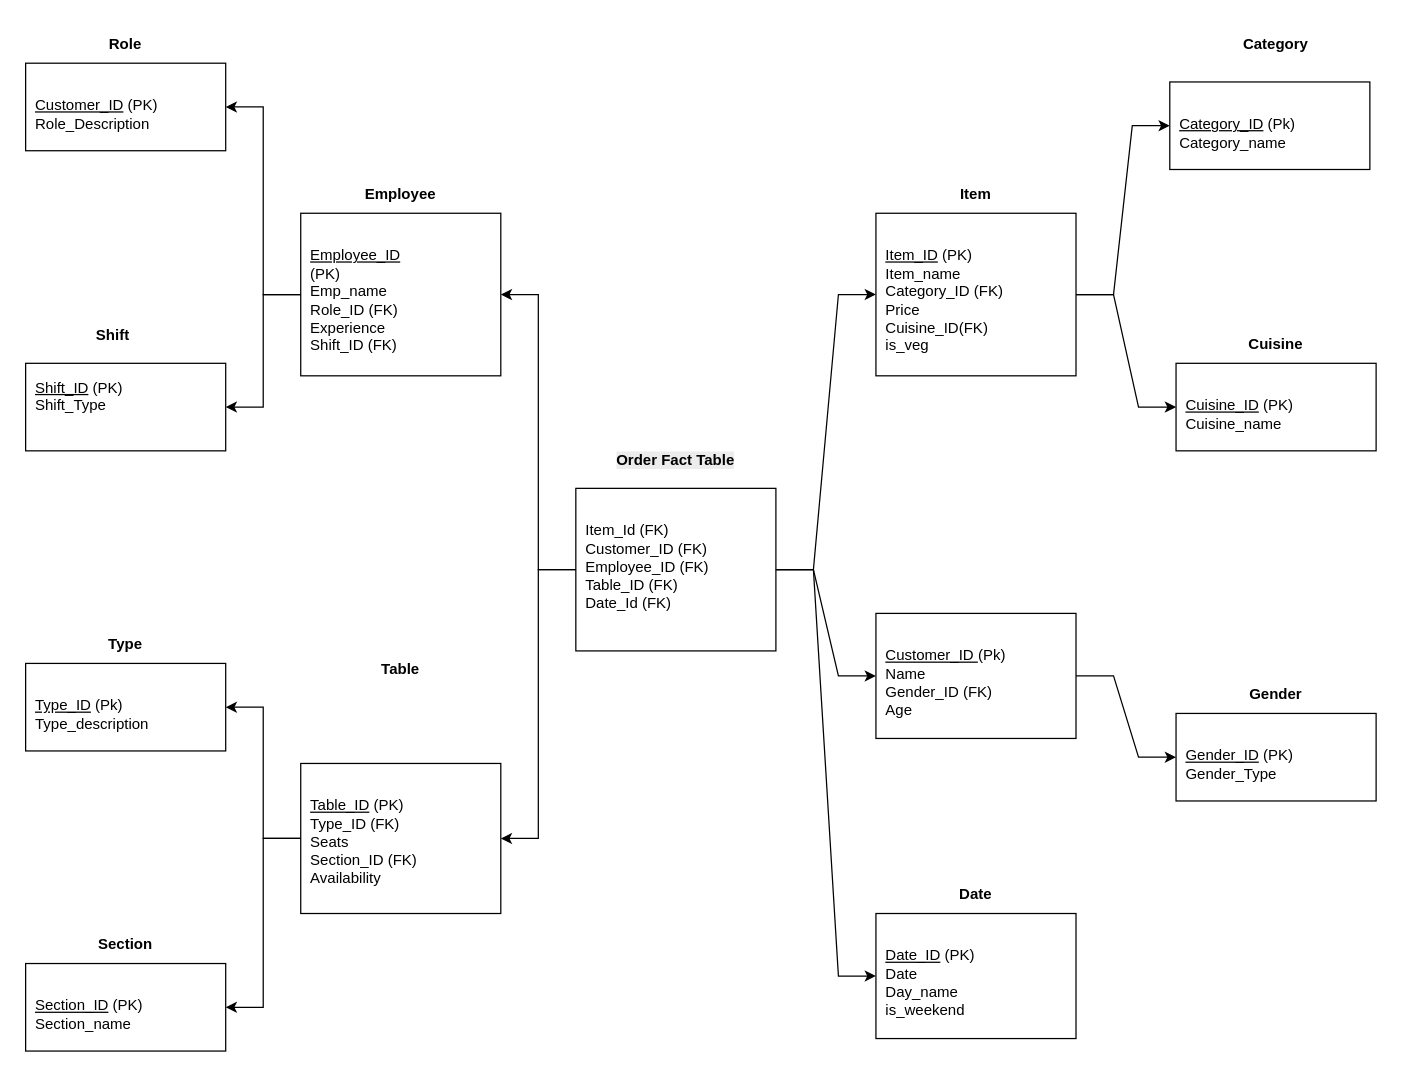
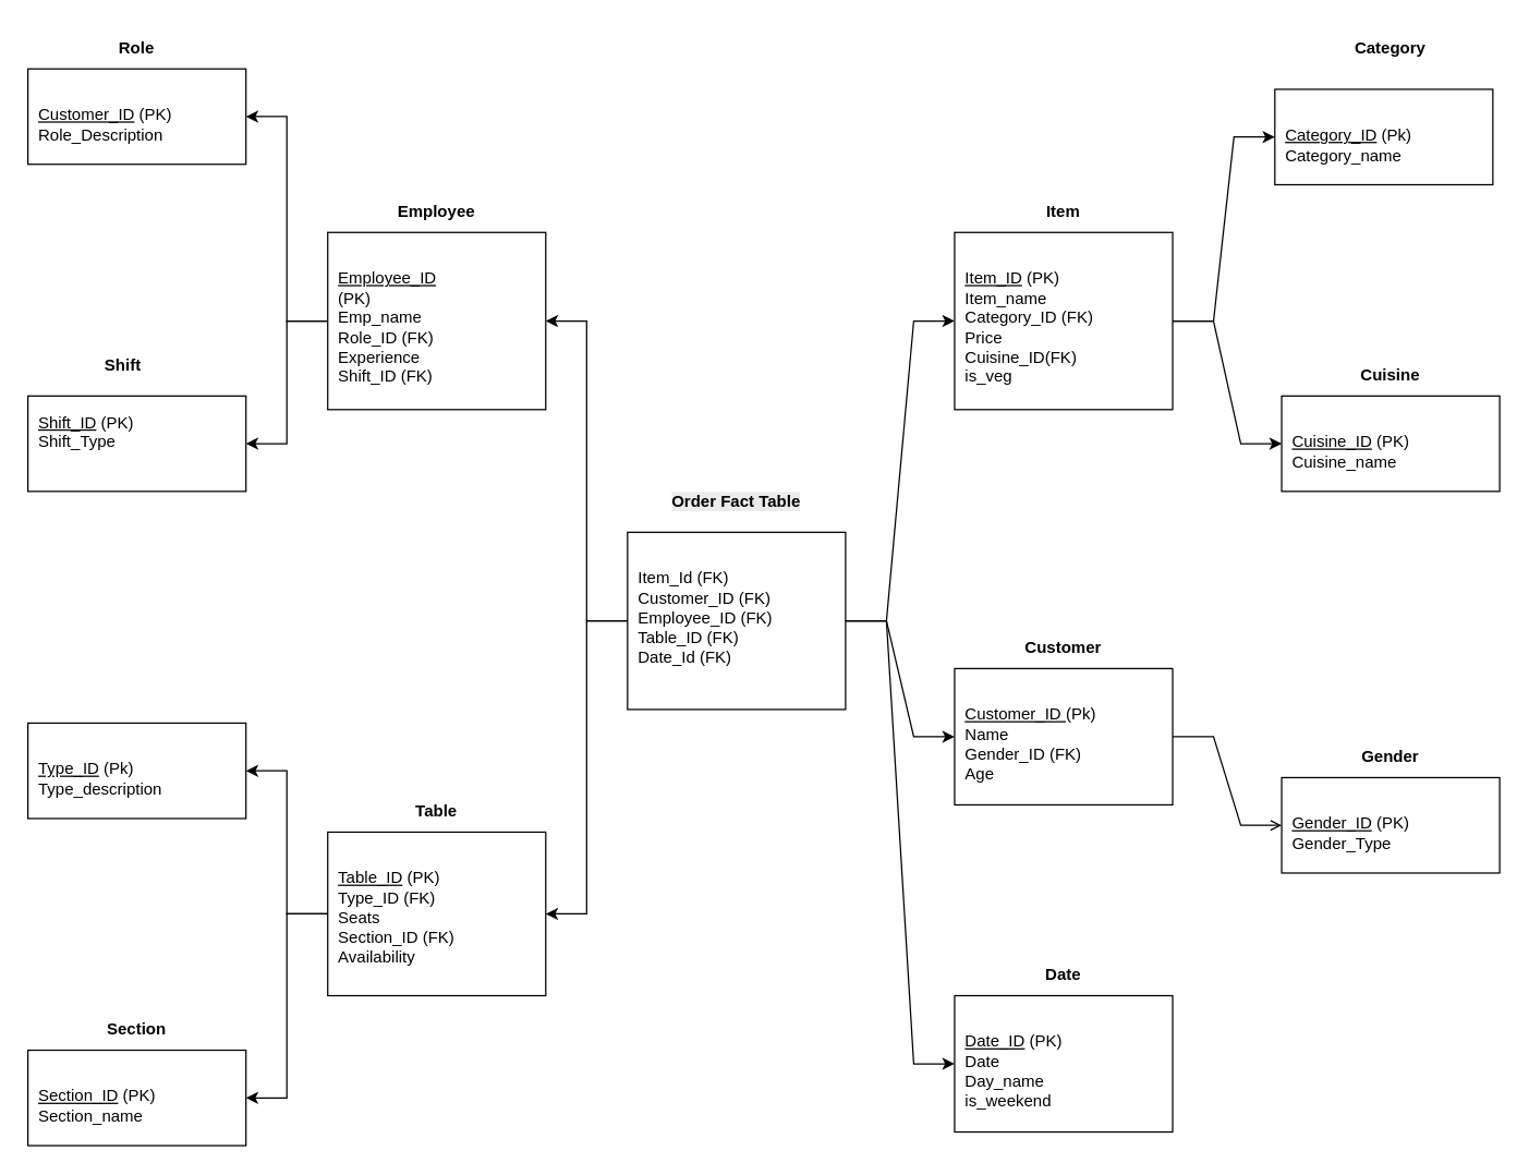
  <mxCell id="0" />
  <mxCell id="1" parent="0" />
  <mxCell id="2" value="&lt;div style=&quot;text-align: center;&quot;&gt;&lt;br&gt;&lt;/div&gt;&lt;u&gt;Customer_ID&lt;/u&gt; (PK)&lt;br&gt;Role_Description" style="shape=rectangle;whiteSpace=wrap;html=1;strokeWidth=1;fillColor=#ffffff;fontColor=#000000;align=left;verticalAlign=top;spacingLeft=4;spacingTop=4;spacing=4;" parent="1" vertex="1"><mxGeometry x="20" y="50" width="160" height="70" as="geometry" /></mxCell>
  <mxCell id="3" value="&lt;div style=&quot;text-align: center;&quot;&gt;&lt;u style=&quot;background-color: transparent; color: light-dark(rgb(0, 0, 0), rgb(237, 237, 237)); text-align: left;&quot;&gt;Shift_ID&lt;/u&gt;&lt;span style=&quot;background-color: transparent; color: light-dark(rgb(0, 0, 0), rgb(237, 237, 237)); text-align: left;&quot;&gt; (PK)&lt;/span&gt;&lt;/div&gt;Shift_Type" style="shape=rectangle;whiteSpace=wrap;html=1;strokeWidth=1;fillColor=#ffffff;fontColor=#000000;align=left;verticalAlign=top;spacingLeft=4;spacingTop=4;spacing=4;" parent="1" vertex="1"><mxGeometry x="20" y="290" width="160" height="70" as="geometry" /></mxCell>
  <mxCell id="4" value="&lt;div style=&quot;text-align: center;&quot;&gt;&lt;br&gt;&lt;/div&gt;&lt;u&gt;Type_ID&lt;/u&gt; (Pk)&lt;br&gt;Type_description" style="shape=rectangle;whiteSpace=wrap;html=1;strokeWidth=1;fillColor=#ffffff;fontColor=#000000;align=left;verticalAlign=top;spacingLeft=4;spacingTop=4;spacing=4;" parent="1" vertex="1"><mxGeometry x="20" y="530" width="160" height="70" as="geometry" /></mxCell>
  <mxCell id="5" value="&lt;div style=&quot;text-align: center;&quot;&gt;&lt;br&gt;&lt;/div&gt;&lt;u&gt;Section_ID&lt;/u&gt; (PK)&lt;br&gt;Section_name" style="shape=rectangle;whiteSpace=wrap;html=1;strokeWidth=1;fillColor=#ffffff;fontColor=#000000;align=left;verticalAlign=top;spacingLeft=4;spacingTop=4;spacing=4;" parent="1" vertex="1"><mxGeometry x="20" y="770" width="160" height="70" as="geometry" /></mxCell>
  <mxCell id="6" value="&lt;div style=&quot;text-align: center;&quot;&gt;&lt;br&gt;&lt;/div&gt;&lt;u&gt;Employee_ID&lt;/u&gt;&lt;br&gt;(PK)&lt;br&gt;Emp_name&lt;br&gt;Role_ID (FK)&lt;br&gt;Experience&lt;br&gt;Shift_ID (FK)" style="shape=rectangle;whiteSpace=wrap;html=1;strokeWidth=1;fillColor=#ffffff;fontColor=#000000;align=left;verticalAlign=top;spacingLeft=4;spacingTop=4;spacing=4;" parent="1" vertex="1"><mxGeometry x="240" y="170" width="160" height="130" as="geometry" /></mxCell>
  <mxCell id="7" value="&lt;div style=&quot;text-align: center;&quot;&gt;&lt;br&gt;&lt;/div&gt;&lt;u&gt;Table_ID&lt;/u&gt; (PK)&lt;br&gt;Type_ID (FK)&lt;br&gt;Seats&lt;br&gt;Section_ID (FK)&lt;br&gt;Availability" style="shape=rectangle;whiteSpace=wrap;html=1;strokeWidth=1;fillColor=#ffffff;fontColor=#000000;align=left;verticalAlign=top;spacingLeft=4;spacingTop=4;spacing=4;" parent="1" vertex="1"><mxGeometry x="240" y="610" width="160" height="120" as="geometry" /></mxCell>
  <mxCell id="8" value="&lt;div style=&quot;text-align: center;&quot;&gt;&lt;br&gt;&lt;/div&gt;Item_Id (FK)&lt;br&gt;Customer_ID (FK)&lt;br&gt;Employee_ID (FK)&lt;br&gt;Table_ID (FK)&lt;br&gt;Date_Id (FK)" style="shape=rectangle;whiteSpace=wrap;html=1;strokeWidth=1;fillColor=#ffffff;fontColor=#000000;align=left;verticalAlign=top;spacingLeft=4;spacingTop=4;spacing=4;" parent="1" vertex="1"><mxGeometry x="460" y="390" width="160" height="130" as="geometry" /></mxCell>
  <mxCell id="9" value="&lt;div style=&quot;text-align: center;&quot;&gt;&lt;br&gt;&lt;/div&gt;&lt;u&gt;Item_ID&lt;/u&gt; (PK)&lt;br&gt;Item_name&lt;br&gt;Category_ID (FK)&lt;br&gt;Price&lt;br&gt;Cuisine_ID(FK)&lt;br&gt;is_veg" style="shape=rectangle;whiteSpace=wrap;html=1;strokeWidth=1;fillColor=#ffffff;fontColor=#000000;align=left;verticalAlign=top;spacingLeft=4;spacingTop=4;spacing=4;" parent="1" vertex="1"><mxGeometry x="700" y="170" width="160" height="130" as="geometry" /></mxCell>
  <mxCell id="10" value="&lt;div style=&quot;text-align: center;&quot;&gt;&lt;br&gt;&lt;/div&gt;&lt;u&gt;Customer_ID&amp;nbsp;&lt;/u&gt;(Pk)&lt;br&gt;Name&lt;br&gt;Gender_ID (FK)&lt;br&gt;Age" style="shape=rectangle;whiteSpace=wrap;html=1;strokeWidth=1;fillColor=#ffffff;fontColor=#000000;align=left;verticalAlign=top;spacingLeft=4;spacingTop=4;spacing=4;" parent="1" vertex="1"><mxGeometry x="700" y="490" width="160" height="100" as="geometry" /></mxCell>
  <mxCell id="11" value="&lt;div style=&quot;text-align: center;&quot;&gt;&lt;br&gt;&lt;/div&gt;&lt;u&gt;Date_ID&lt;/u&gt; (PK)&lt;br&gt;Date&lt;br&gt;Day_name&lt;br&gt;is_weekend" style="shape=rectangle;whiteSpace=wrap;html=1;strokeWidth=1;fillColor=#ffffff;fontColor=#000000;align=left;verticalAlign=top;spacingLeft=4;spacingTop=4;spacing=4;" parent="1" vertex="1"><mxGeometry x="700" y="730" width="160" height="100" as="geometry" /></mxCell>
  <mxCell id="12" value="&lt;div style=&quot;text-align: center;&quot;&gt;&lt;br&gt;&lt;/div&gt;&lt;u&gt;Category_ID&lt;/u&gt; (Pk)&lt;br&gt;Category_name" style="shape=rectangle;whiteSpace=wrap;html=1;strokeWidth=1;fillColor=#ffffff;fontColor=#000000;align=left;verticalAlign=top;spacingLeft=4;spacingTop=4;spacing=4;" parent="1" vertex="1"><mxGeometry x="935" y="65" width="160" height="70" as="geometry" /></mxCell>
  <mxCell id="13" value="&lt;div style=&quot;text-align: center;&quot;&gt;&lt;br&gt;&lt;/div&gt;&lt;u&gt;Cuisine_ID&lt;/u&gt; (PK)&lt;br&gt;Cuisine_name" style="shape=rectangle;whiteSpace=wrap;html=1;strokeWidth=1;fillColor=#ffffff;fontColor=#000000;align=left;verticalAlign=top;spacingLeft=4;spacingTop=4;spacing=4;" parent="1" vertex="1"><mxGeometry x="940" y="290" width="160" height="70" as="geometry" /></mxCell>
  <mxCell id="14" value="&lt;div style=&quot;text-align: center;&quot;&gt;&lt;br&gt;&lt;/div&gt;&lt;u&gt;Gender_ID&lt;/u&gt; (PK)&lt;br&gt;Gender_Type" style="shape=rectangle;whiteSpace=wrap;html=1;strokeWidth=1;fillColor=#ffffff;fontColor=#000000;align=left;verticalAlign=top;spacingLeft=4;spacingTop=4;spacing=4;" parent="1" vertex="1"><mxGeometry x="940" y="570" width="160" height="70" as="geometry" /></mxCell>
  <mxCell id="15" style="edgeStyle=entityRelationEdgeStyle;endArrow=classic;html=1;rounded=0;" parent="1" source="6" target="2" edge="1"><mxGeometry relative="1" as="geometry" /></mxCell>
  <mxCell id="16" style="edgeStyle=entityRelationEdgeStyle;endArrow=classic;html=1;rounded=0;" parent="1" source="6" target="3" edge="1"><mxGeometry relative="1" as="geometry" /></mxCell>
  <mxCell id="17" style="edgeStyle=entityRelationEdgeStyle;endArrow=classic;html=1;rounded=0;" parent="1" source="8" target="6" edge="1"><mxGeometry relative="1" as="geometry" /></mxCell>
  <mxCell id="18" style="edgeStyle=entityRelationEdgeStyle;endArrow=classic;html=1;rounded=0;" parent="1" source="7" target="4" edge="1"><mxGeometry relative="1" as="geometry" /></mxCell>
  <mxCell id="19" style="edgeStyle=entityRelationEdgeStyle;endArrow=classic;html=1;rounded=0;" parent="1" source="7" target="5" edge="1"><mxGeometry relative="1" as="geometry" /></mxCell>
  <mxCell id="20" style="edgeStyle=entityRelationEdgeStyle;endArrow=classic;html=1;rounded=0;" parent="1" source="8" target="7" edge="1"><mxGeometry relative="1" as="geometry" /></mxCell>
  <mxCell id="21" style="edgeStyle=entityRelationEdgeStyle;endArrow=classic;html=1;rounded=0;" parent="1" source="8" target="9" edge="1"><mxGeometry relative="1" as="geometry" /></mxCell>
  <mxCell id="22" style="edgeStyle=entityRelationEdgeStyle;endArrow=classic;html=1;rounded=0;" parent="1" source="9" target="12" edge="1"><mxGeometry relative="1" as="geometry" /></mxCell>
  <mxCell id="23" style="edgeStyle=entityRelationEdgeStyle;endArrow=classic;html=1;rounded=0;" parent="1" source="9" target="13" edge="1"><mxGeometry relative="1" as="geometry" /></mxCell>
  <mxCell id="24" style="edgeStyle=entityRelationEdgeStyle;endArrow=classic;html=1;rounded=0;" parent="1" source="8" target="10" edge="1"><mxGeometry relative="1" as="geometry" /></mxCell>
- <mxCell id="25" style="edgeStyle=entityRelationEdgeStyle;endArrow=classic;html=1;rounded=0;" parent="1" source="10" target="14" edge="1"><mxGeometry relative="1" as="geometry" /></mxCell>
+ <mxCell id="25" style="edgeStyle=entityRelationEdgeStyle;endArrow=open;html=1;rounded=0;" parent="1" source="10" target="14" edge="1"><mxGeometry relative="1" as="geometry" /></mxCell>
  <mxCell id="26" style="edgeStyle=entityRelationEdgeStyle;endArrow=classic;html=1;rounded=0;" parent="1" source="8" target="11" edge="1"><mxGeometry relative="1" as="geometry" /></mxCell>
  <mxCell id="27" value="&#10;&lt;b style=&quot;forced-color-adjust: none; color: rgb(0, 0, 0); font-family: Helvetica; font-size: 12px; font-style: normal; font-variant-ligatures: normal; font-variant-caps: normal; letter-spacing: normal; orphans: 2; text-align: center; text-indent: 0px; text-transform: none; widows: 2; word-spacing: 0px; -webkit-text-stroke-width: 0px; white-space: normal; background-color: rgb(236, 236, 236); text-decoration-thickness: initial; text-decoration-style: initial; text-decoration-color: initial;&quot;&gt;Order Fact Table&lt;/b&gt;&#10;&#10;" style="text;html=1;whiteSpace=wrap;strokeColor=none;fillColor=none;align=center;verticalAlign=middle;rounded=0;" vertex="1" parent="1"><mxGeometry x="485" y="360" width="110" height="30" as="geometry" /></mxCell>
+ <mxCell id="28" value="&lt;b&gt;Customer&lt;/b&gt;" style="text;html=1;whiteSpace=wrap;strokeColor=none;fillColor=none;align=center;verticalAlign=middle;rounded=0;" vertex="1" parent="1"><mxGeometry x="750" y="460" width="60" height="30" as="geometry" /></mxCell>
  <mxCell id="29" value="&lt;b&gt;Item&lt;/b&gt;" style="text;html=1;whiteSpace=wrap;strokeColor=none;fillColor=none;align=center;verticalAlign=middle;rounded=0;" vertex="1" parent="1"><mxGeometry x="750" y="140" width="60" height="30" as="geometry" /></mxCell>
  <mxCell id="30" value="&lt;b&gt;Category&lt;/b&gt;" style="text;html=1;whiteSpace=wrap;strokeColor=none;fillColor=none;align=center;verticalAlign=middle;rounded=0;" vertex="1" parent="1"><mxGeometry x="990" y="20" width="60" height="30" as="geometry" /></mxCell>
  <mxCell id="31" value="&lt;b&gt;Cuisine&lt;/b&gt;" style="text;html=1;whiteSpace=wrap;strokeColor=none;fillColor=none;align=center;verticalAlign=middle;rounded=0;" vertex="1" parent="1"><mxGeometry x="990" y="260" width="60" height="30" as="geometry" /></mxCell>
  <mxCell id="32" value="&lt;b&gt;Gender&lt;/b&gt;" style="text;html=1;whiteSpace=wrap;strokeColor=none;fillColor=none;align=center;verticalAlign=middle;rounded=0;" vertex="1" parent="1"><mxGeometry x="990" y="540" width="60" height="30" as="geometry" /></mxCell>
  <mxCell id="33" value="&lt;b&gt;Date&lt;/b&gt;" style="text;html=1;whiteSpace=wrap;strokeColor=none;fillColor=none;align=center;verticalAlign=middle;rounded=0;" vertex="1" parent="1"><mxGeometry x="750" y="700" width="60" height="30" as="geometry" /></mxCell>
- <mxCell id="34" value="&lt;b&gt;Table&lt;/b&gt;" style="text;html=1;whiteSpace=wrap;strokeColor=none;fillColor=none;align=center;verticalAlign=middle;rounded=0;" vertex="1" parent="1"><mxGeometry x="290" y="520" width="60" height="30" as="geometry" /></mxCell>
+ <mxCell id="34" value="&lt;b&gt;Table&lt;/b&gt;" style="text;html=1;whiteSpace=wrap;strokeColor=none;fillColor=none;align=center;verticalAlign=middle;rounded=0;" vertex="1" parent="1"><mxGeometry x="290" y="580" width="60" height="30" as="geometry" /></mxCell>
  <mxCell id="35" value="&lt;b&gt;Section&lt;/b&gt;" style="text;html=1;whiteSpace=wrap;strokeColor=none;fillColor=none;align=center;verticalAlign=middle;rounded=0;" vertex="1" parent="1"><mxGeometry x="70" y="740" width="60" height="30" as="geometry" /></mxCell>
- <mxCell id="36" value="&lt;b&gt;Type&lt;/b&gt;" style="text;html=1;whiteSpace=wrap;strokeColor=none;fillColor=none;align=center;verticalAlign=middle;rounded=0;" vertex="1" parent="1"><mxGeometry x="70" y="500" width="60" height="30" as="geometry" /></mxCell>
  <mxCell id="37" value="&lt;div&gt;&lt;b&gt;Shift&lt;/b&gt;&lt;/div&gt;&lt;u style=&quot;text-align: left;&quot;&gt;&lt;u&gt;&lt;br&gt;&lt;/u&gt;&lt;/u&gt;" style="text;html=1;whiteSpace=wrap;strokeColor=none;fillColor=none;align=center;verticalAlign=middle;rounded=0;" vertex="1" parent="1"><mxGeometry x="60" y="260" width="60" height="30" as="geometry" /></mxCell>
  <mxCell id="38" value="&lt;b&gt;Role&lt;/b&gt;" style="text;html=1;whiteSpace=wrap;strokeColor=none;fillColor=none;align=center;verticalAlign=middle;rounded=0;" vertex="1" parent="1"><mxGeometry x="70" y="20" width="60" height="30" as="geometry" /></mxCell>
  <mxCell id="39" value="&lt;b&gt;Employee&lt;/b&gt;" style="text;html=1;whiteSpace=wrap;strokeColor=none;fillColor=none;align=center;verticalAlign=middle;rounded=0;" vertex="1" parent="1"><mxGeometry x="290" y="140" width="60" height="30" as="geometry" /></mxCell>
